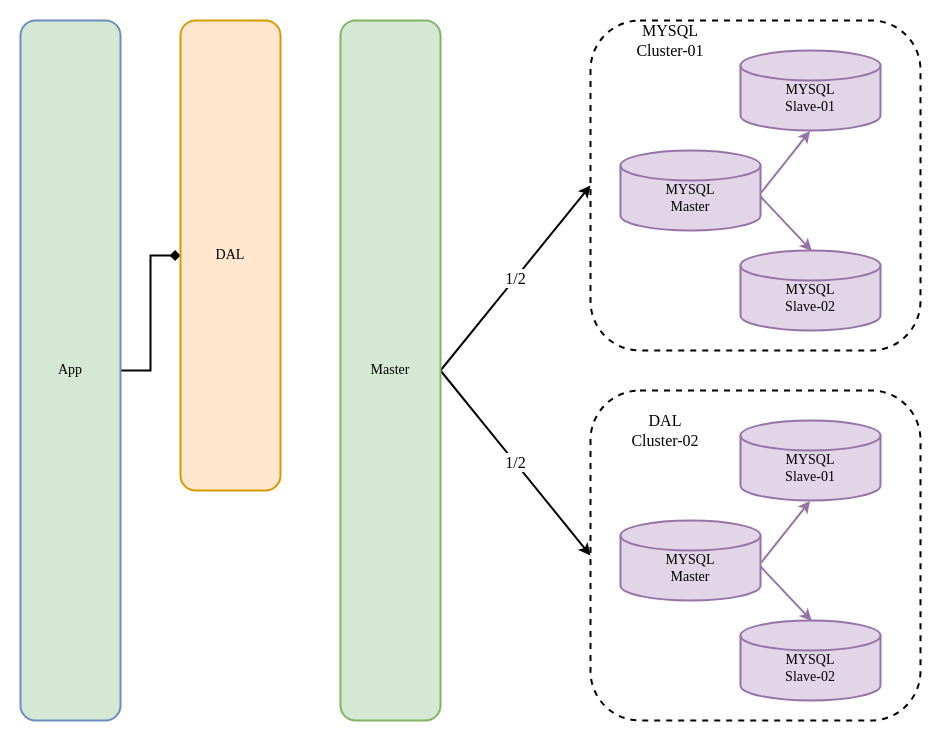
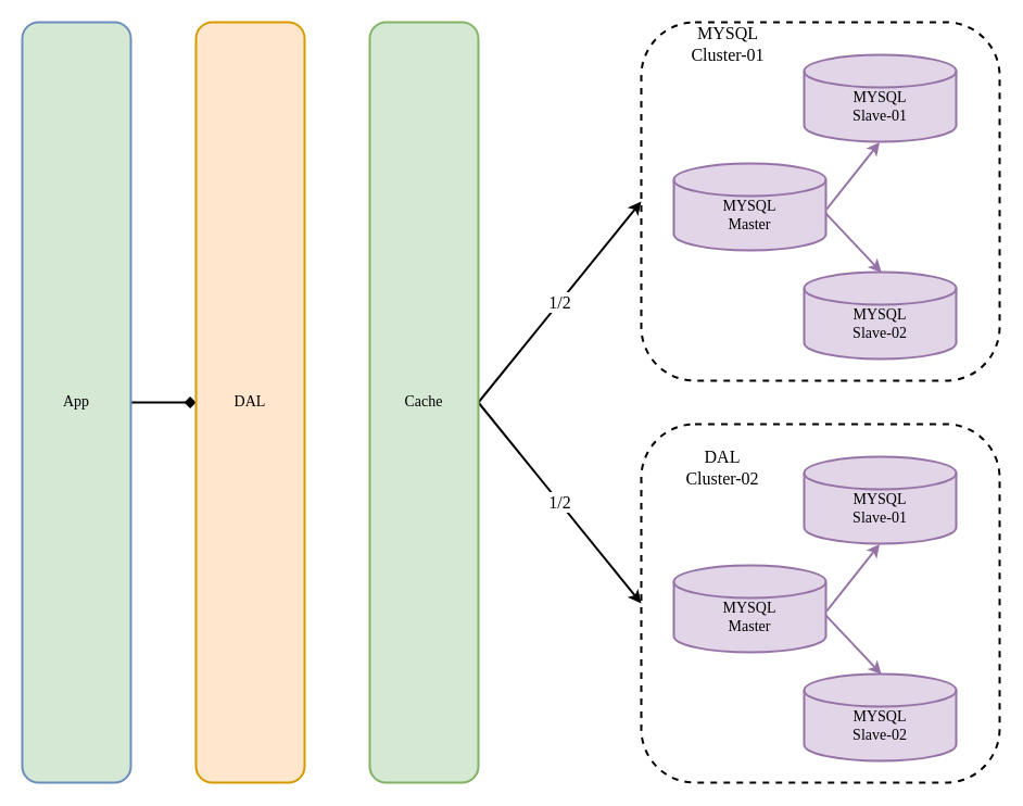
  <mxCell id="0" />
  <mxCell id="1" parent="0" />
  <mxCell id="2" style="edgeStyle=orthogonalEdgeStyle;rounded=0;orthogonalLoop=1;jettySize=auto;html=1;entryX=0;entryY=0.5;entryDx=0;entryDy=0;fontFamily=Comic Sans MS;fontSize=14;strokeWidth=2;endArrow=diamond;" parent="1" source="3" target="4" edge="1"><mxGeometry relative="1" as="geometry" /></mxCell>
  <mxCell id="3" value="App" style="rounded=1;whiteSpace=wrap;html=1;fillColor=#d5e8d4;strokeColor=#6c8ebf;strokeWidth=2;fontSize=14;fontFamily=Comic Sans MS;" parent="1" vertex="1"><mxGeometry x="20" y="20" width="100" height="700" as="geometry" /></mxCell>
- <mxCell id="4" value="DAL" style="rounded=1;whiteSpace=wrap;html=1;fillColor=#ffe6cc;strokeColor=#d79b00;strokeWidth=2;fontSize=14;fontFamily=Comic Sans MS;" parent="1" vertex="1"><mxGeometry x="180" y="20" width="100" height="470" as="geometry" /></mxCell>
+ <mxCell id="4" value="DAL" style="rounded=1;whiteSpace=wrap;html=1;fillColor=#ffe6cc;strokeColor=#d79b00;strokeWidth=2;fontSize=14;fontFamily=Comic Sans MS;" parent="1" vertex="1"><mxGeometry x="180" y="20" width="100" height="700" as="geometry" /></mxCell>
  <mxCell id="5" value="1/2" style="rounded=0;orthogonalLoop=1;jettySize=auto;html=1;entryX=0;entryY=0.5;entryDx=0;entryDy=0;fontFamily=Comic Sans MS;fontSize=16;exitX=1;exitY=0.5;exitDx=0;exitDy=0;strokeWidth=2;" edge="1" parent="1" source="7" target="13"><mxGeometry relative="1" as="geometry" /></mxCell>
  <mxCell id="6" value="1/2" style="edgeStyle=none;rounded=0;orthogonalLoop=1;jettySize=auto;html=1;entryX=0;entryY=0.5;entryDx=0;entryDy=0;fontFamily=Comic Sans MS;fontSize=16;strokeWidth=2;" edge="1" parent="1" target="20"><mxGeometry relative="1" as="geometry"><mxPoint x="440" y="370" as="sourcePoint" /></mxGeometry></mxCell>
- <mxCell id="7" value="Master" style="rounded=1;whiteSpace=wrap;html=1;fillColor=#d5e8d4;strokeColor=#82b366;strokeWidth=2;fontSize=14;fontFamily=Comic Sans MS;" parent="1" vertex="1"><mxGeometry x="340" y="20" width="100" height="700" as="geometry" /></mxCell>
+ <mxCell id="7" value="Cache" style="rounded=1;whiteSpace=wrap;html=1;fillColor=#d5e8d4;strokeColor=#82b366;strokeWidth=2;fontSize=14;fontFamily=Comic Sans MS;" parent="1" vertex="1"><mxGeometry x="340" y="20" width="100" height="700" as="geometry" /></mxCell>
  <mxCell id="8" value="&lt;br style=&quot;font-size: 14px&quot;&gt;MYSQL&lt;br&gt;Slave-01" style="shape=cylinder2;whiteSpace=wrap;html=1;boundedLbl=1;backgroundOutline=1;size=15;fillColor=#e1d5e7;strokeColor=#9673a6;strokeWidth=2;fontFamily=Comic Sans MS;fontSize=14;" parent="1" vertex="1"><mxGeometry x="740" y="50" width="140" height="80" as="geometry" /></mxCell>
  <mxCell id="9" style="edgeStyle=none;rounded=0;orthogonalLoop=1;jettySize=auto;html=1;entryX=0.497;entryY=1.005;entryDx=0;entryDy=0;entryPerimeter=0;strokeWidth=2;fillColor=#e1d5e7;strokeColor=#9673a6;exitX=1.006;exitY=0.525;exitDx=0;exitDy=0;exitPerimeter=0;" parent="1" source="11" target="8" edge="1"><mxGeometry relative="1" as="geometry" /></mxCell>
  <mxCell id="10" style="edgeStyle=none;rounded=0;orthogonalLoop=1;jettySize=auto;html=1;entryX=0.509;entryY=0.005;entryDx=0;entryDy=0;entryPerimeter=0;strokeWidth=2;fillColor=#e1d5e7;strokeColor=#9673a6;exitX=1;exitY=0.575;exitDx=0;exitDy=0;exitPerimeter=0;" parent="1" source="11" target="12" edge="1"><mxGeometry relative="1" as="geometry" /></mxCell>
  <mxCell id="11" value="&lt;br style=&quot;font-size: 14px&quot;&gt;MYSQL&lt;br&gt;Master" style="shape=cylinder2;whiteSpace=wrap;html=1;boundedLbl=1;backgroundOutline=1;size=15;fillColor=#e1d5e7;strokeColor=#9673a6;strokeWidth=2;fontFamily=Comic Sans MS;fontSize=14;" parent="1" vertex="1"><mxGeometry x="620" y="150" width="140" height="80" as="geometry" /></mxCell>
  <mxCell id="12" value="&lt;br style=&quot;font-size: 14px&quot;&gt;MYSQL&lt;br&gt;Slave-02" style="shape=cylinder2;whiteSpace=wrap;html=1;boundedLbl=1;backgroundOutline=1;size=15;fillColor=#e1d5e7;strokeColor=#9673a6;strokeWidth=2;fontFamily=Comic Sans MS;fontSize=14;" parent="1" vertex="1"><mxGeometry x="740" y="250" width="140" height="80" as="geometry" /></mxCell>
  <mxCell id="13" value="" style="rounded=1;whiteSpace=wrap;html=1;fillColor=none;dashed=1;strokeWidth=2;" vertex="1" parent="1"><mxGeometry x="590" y="20" width="330" height="330" as="geometry" /></mxCell>
  <mxCell id="14" value="MYSQL&lt;br style=&quot;font-size: 16px;&quot;&gt;Cluster-01" style="text;html=1;strokeColor=none;fillColor=none;align=center;verticalAlign=middle;whiteSpace=wrap;rounded=0;dashed=1;fontSize=16;fontFamily=Comic Sans MS;" vertex="1" parent="1"><mxGeometry x="625" y="30" width="90" height="20" as="geometry" /></mxCell>
  <mxCell id="15" value="&lt;br style=&quot;font-size: 14px&quot;&gt;MYSQL&lt;br&gt;Slave-01" style="shape=cylinder2;whiteSpace=wrap;html=1;boundedLbl=1;backgroundOutline=1;size=15;fillColor=#e1d5e7;strokeColor=#9673a6;strokeWidth=2;fontFamily=Comic Sans MS;fontSize=14;" vertex="1" parent="1"><mxGeometry x="740" y="420" width="140" height="80" as="geometry" /></mxCell>
  <mxCell id="16" style="edgeStyle=none;rounded=0;orthogonalLoop=1;jettySize=auto;html=1;entryX=0.497;entryY=1.005;entryDx=0;entryDy=0;entryPerimeter=0;strokeWidth=2;fillColor=#e1d5e7;strokeColor=#9673a6;exitX=1.006;exitY=0.525;exitDx=0;exitDy=0;exitPerimeter=0;" edge="1" source="18" target="15" parent="1"><mxGeometry relative="1" as="geometry" /></mxCell>
  <mxCell id="17" style="edgeStyle=none;rounded=0;orthogonalLoop=1;jettySize=auto;html=1;entryX=0.509;entryY=0.005;entryDx=0;entryDy=0;entryPerimeter=0;strokeWidth=2;fillColor=#e1d5e7;strokeColor=#9673a6;exitX=1;exitY=0.575;exitDx=0;exitDy=0;exitPerimeter=0;" edge="1" source="18" target="19" parent="1"><mxGeometry relative="1" as="geometry" /></mxCell>
  <mxCell id="18" value="&lt;br style=&quot;font-size: 14px&quot;&gt;MYSQL&lt;br&gt;Master" style="shape=cylinder2;whiteSpace=wrap;html=1;boundedLbl=1;backgroundOutline=1;size=15;fillColor=#e1d5e7;strokeColor=#9673a6;strokeWidth=2;fontFamily=Comic Sans MS;fontSize=14;" vertex="1" parent="1"><mxGeometry x="620" y="520" width="140" height="80" as="geometry" /></mxCell>
  <mxCell id="19" value="&lt;br style=&quot;font-size: 14px&quot;&gt;MYSQL&lt;br&gt;Slave-02" style="shape=cylinder2;whiteSpace=wrap;html=1;boundedLbl=1;backgroundOutline=1;size=15;fillColor=#e1d5e7;strokeColor=#9673a6;strokeWidth=2;fontFamily=Comic Sans MS;fontSize=14;" vertex="1" parent="1"><mxGeometry x="740" y="620" width="140" height="80" as="geometry" /></mxCell>
  <mxCell id="20" value="" style="rounded=1;whiteSpace=wrap;html=1;fillColor=none;dashed=1;strokeWidth=2;" vertex="1" parent="1"><mxGeometry x="590" y="390" width="330" height="330" as="geometry" /></mxCell>
  <mxCell id="21" value="DAL&lt;br style=&quot;font-size: 16px&quot;&gt;Cluster-02" style="text;html=1;strokeColor=none;fillColor=none;align=center;verticalAlign=middle;whiteSpace=wrap;rounded=0;dashed=1;fontSize=16;fontFamily=Comic Sans MS;" vertex="1" parent="1"><mxGeometry x="620" y="420" width="90" height="20" as="geometry" /></mxCell>
